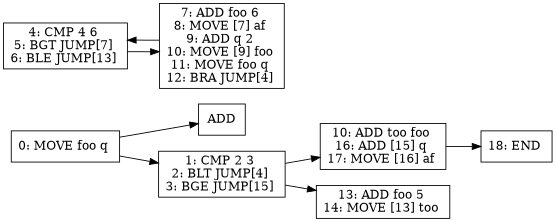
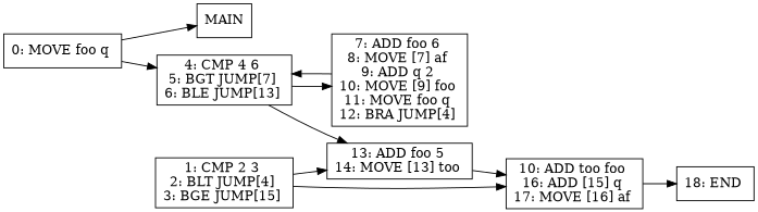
  digraph {
    rankdir=LR
    node [shape=box]
-   n1 [label=ADD]
+   n1 [label=MAIN]
    n2 [label="0: MOVE foo q \n"]
    n3 [label="1: CMP 2 3 \n2: BLT JUMP[4] \n3: BGE JUMP[15] \n"]
    n4 [label="10: ADD too foo \n16: ADD [15] q \n17: MOVE [16] af \n"]
    n5 [label="13: ADD foo 5 \n14: MOVE [13] too \n"]
    n6 [label="4: CMP 4 6 \n5: BGT JUMP[7] \n6: BLE JUMP[13] \n"]
    n7 [label="7: ADD foo 6 \n8: MOVE [7] af \n9: ADD q 2 \n10: MOVE [9] foo \n11: MOVE foo q \n12: BRA JUMP[4] \n"]
    n8 [label="18: END \n"]
    n2 -> n1
-   n2 -> n3
+   n2 -> n6
    n3 -> n4
    n3 -> n5
    n4 -> n8
+   n5 -> n4
+   n6 -> n5
    n6 -> n7
    n7 -> n6
  }
